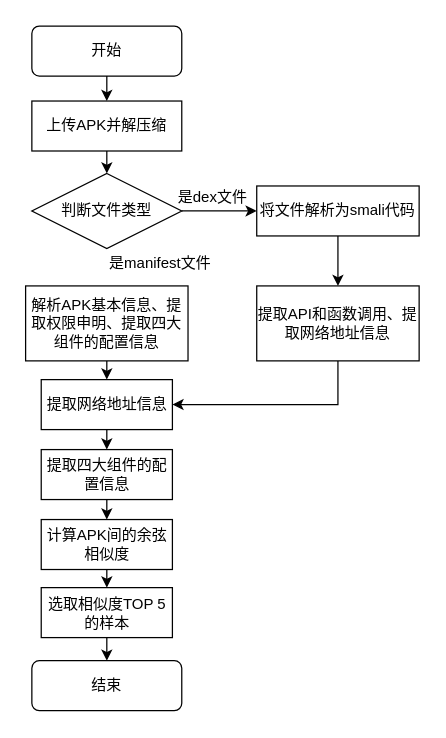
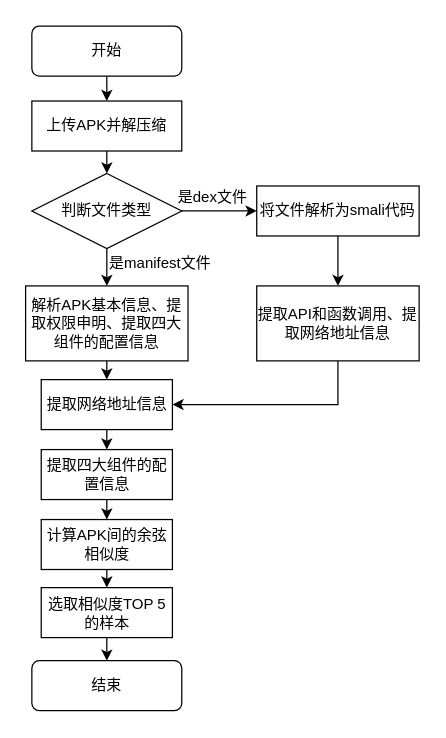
  <mxCell id="0" />
  <mxCell id="1" parent="0" />
  <mxCell id="2" style="edgeStyle=orthogonalEdgeStyle;rounded=0;orthogonalLoop=1;jettySize=auto;html=1;exitX=0.5;exitY=1;exitDx=0;exitDy=0;entryX=0.5;entryY=0;entryDx=0;entryDy=0;" parent="1" source="3" target="10" edge="1"><mxGeometry relative="1" as="geometry" /></mxCell>
  <mxCell id="3" value="上传APK并解压缩" style="rounded=0;whiteSpace=wrap;html=1;" parent="1" vertex="1"><mxGeometry x="25" y="80" width="120" height="40" as="geometry" /></mxCell>
  <mxCell id="4" style="edgeStyle=orthogonalEdgeStyle;rounded=0;orthogonalLoop=1;jettySize=auto;html=1;exitX=0.5;exitY=1;exitDx=0;exitDy=0;entryX=0.5;entryY=0;entryDx=0;entryDy=0;" parent="1" source="5" target="3" edge="1"><mxGeometry relative="1" as="geometry" /></mxCell>
  <mxCell id="5" value="开始" style="rounded=1;whiteSpace=wrap;html=1;" parent="1" vertex="1"><mxGeometry x="25" y="20" width="120" height="40" as="geometry" /></mxCell>
  <mxCell id="6" style="edgeStyle=orthogonalEdgeStyle;rounded=0;orthogonalLoop=1;jettySize=auto;html=1;exitX=0.5;exitY=1;exitDx=0;exitDy=0;entryX=0.5;entryY=0;entryDx=0;entryDy=0;" parent="1" source="7" target="18" edge="1"><mxGeometry relative="1" as="geometry" /></mxCell>
  <mxCell id="7" value="解析APK基本信息、提取权限申明、提取四大组件的配置信息" style="rounded=0;whiteSpace=wrap;html=1;" parent="1" vertex="1"><mxGeometry x="20" y="228" width="130" height="60" as="geometry" /></mxCell>
+ <mxCell id="8" style="edgeStyle=orthogonalEdgeStyle;rounded=0;orthogonalLoop=1;jettySize=auto;html=1;exitX=0.5;exitY=1;exitDx=0;exitDy=0;entryX=0.5;entryY=0;entryDx=0;entryDy=0;" parent="1" source="10" target="7" edge="1"><mxGeometry relative="1" as="geometry" /></mxCell>
  <mxCell id="9" style="edgeStyle=orthogonalEdgeStyle;rounded=0;orthogonalLoop=1;jettySize=auto;html=1;exitX=1;exitY=0.5;exitDx=0;exitDy=0;entryX=0;entryY=0.5;entryDx=0;entryDy=0;" parent="1" source="10" target="13" edge="1"><mxGeometry relative="1" as="geometry" /></mxCell>
  <mxCell id="10" value="判断文件类型" style="rhombus;whiteSpace=wrap;html=1;" parent="1" vertex="1"><mxGeometry x="25" y="138" width="120" height="60" as="geometry" /></mxCell>
  <mxCell id="11" value="是manifest文件" style="text;html=1;align=center;verticalAlign=middle;whiteSpace=wrap;rounded=0;" parent="1" vertex="1"><mxGeometry x="83" y="195" width="90" height="30" as="geometry" /></mxCell>
  <mxCell id="12" style="edgeStyle=orthogonalEdgeStyle;rounded=0;orthogonalLoop=1;jettySize=auto;html=1;exitX=0.5;exitY=1;exitDx=0;exitDy=0;entryX=0.5;entryY=0;entryDx=0;entryDy=0;" parent="1" source="13" target="15" edge="1"><mxGeometry relative="1" as="geometry" /></mxCell>
  <mxCell id="13" value="将文件解析为smali代码" style="rounded=0;whiteSpace=wrap;html=1;" parent="1" vertex="1"><mxGeometry x="205" y="148" width="130" height="40" as="geometry" /></mxCell>
  <mxCell id="14" style="edgeStyle=orthogonalEdgeStyle;rounded=0;orthogonalLoop=1;jettySize=auto;html=1;exitX=0.5;exitY=1;exitDx=0;exitDy=0;entryX=1;entryY=0.5;entryDx=0;entryDy=0;" parent="1" source="15" target="18" edge="1"><mxGeometry relative="1" as="geometry" /></mxCell>
  <mxCell id="15" value="提取API和函数调用、提取网络地址信息" style="rounded=0;whiteSpace=wrap;html=1;" parent="1" vertex="1"><mxGeometry x="205" y="228" width="130" height="60" as="geometry" /></mxCell>
  <mxCell id="16" value="是dex文件" style="text;html=1;align=center;verticalAlign=middle;whiteSpace=wrap;rounded=0;" parent="1" vertex="1"><mxGeometry x="135" y="142" width="70" height="30" as="geometry" /></mxCell>
  <mxCell id="17" style="edgeStyle=orthogonalEdgeStyle;rounded=0;orthogonalLoop=1;jettySize=auto;html=1;exitX=0.5;exitY=1;exitDx=0;exitDy=0;entryX=0.5;entryY=0;entryDx=0;entryDy=0;" parent="1" source="18" target="20" edge="1"><mxGeometry relative="1" as="geometry" /></mxCell>
  <mxCell id="18" value="提取网络地址信息" style="rounded=0;whiteSpace=wrap;html=1;" parent="1" vertex="1"><mxGeometry x="32.5" y="303" width="105" height="40" as="geometry" /></mxCell>
  <mxCell id="19" style="edgeStyle=orthogonalEdgeStyle;rounded=0;orthogonalLoop=1;jettySize=auto;html=1;exitX=0.5;exitY=1;exitDx=0;exitDy=0;entryX=0.5;entryY=0;entryDx=0;entryDy=0;" parent="1" source="20" target="22" edge="1"><mxGeometry relative="1" as="geometry" /></mxCell>
  <mxCell id="20" value="提取四大组件的配置信息" style="rounded=0;whiteSpace=wrap;html=1;" parent="1" vertex="1"><mxGeometry x="32.5" y="359" width="105" height="40" as="geometry" /></mxCell>
  <mxCell id="21" style="edgeStyle=orthogonalEdgeStyle;rounded=0;orthogonalLoop=1;jettySize=auto;html=1;exitX=0.5;exitY=1;exitDx=0;exitDy=0;entryX=0.5;entryY=0;entryDx=0;entryDy=0;" parent="1" source="22" target="24" edge="1"><mxGeometry relative="1" as="geometry" /></mxCell>
  <mxCell id="22" value="计算APK间的余弦相似度" style="rounded=0;whiteSpace=wrap;html=1;" parent="1" vertex="1"><mxGeometry x="32.5" y="415" width="105" height="40" as="geometry" /></mxCell>
  <mxCell id="23" style="edgeStyle=orthogonalEdgeStyle;rounded=0;orthogonalLoop=1;jettySize=auto;html=1;exitX=0.5;exitY=1;exitDx=0;exitDy=0;entryX=0.5;entryY=0;entryDx=0;entryDy=0;" parent="1" source="24" target="25" edge="1"><mxGeometry relative="1" as="geometry" /></mxCell>
  <mxCell id="24" value="选取相似度TOP 5的样本" style="rounded=0;whiteSpace=wrap;html=1;" parent="1" vertex="1"><mxGeometry x="32.5" y="469.5" width="105" height="40" as="geometry" /></mxCell>
  <mxCell id="25" value="结束" style="rounded=1;whiteSpace=wrap;html=1;" parent="1" vertex="1"><mxGeometry x="25" y="528" width="120" height="40" as="geometry" /></mxCell>
